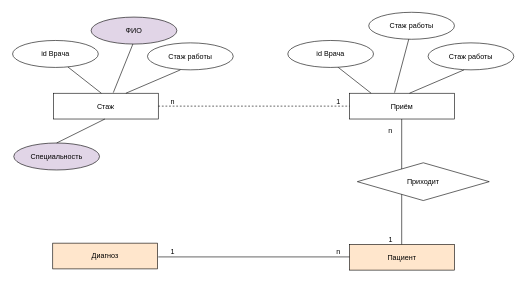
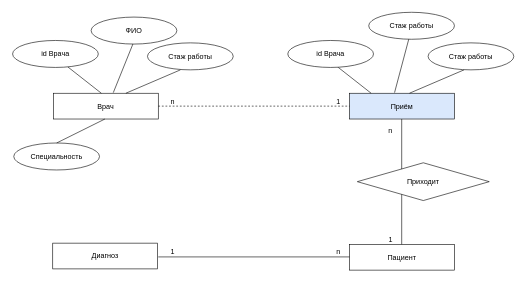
  <mxCell id="0" />
  <mxCell id="1" parent="0" />
- <mxCell id="2" value="Стаж" style="rounded=0;whiteSpace=wrap;html=1;" vertex="1" parent="1"><mxGeometry x="88" y="155" width="175" height="43" as="geometry" /></mxCell>
- <mxCell id="3" value="Приём" style="rounded=0;whiteSpace=wrap;html=1;" vertex="1" parent="1"><mxGeometry x="582" y="155" width="175" height="43" as="geometry" /></mxCell>
- <mxCell id="4" value="Пациент" style="rounded=0;whiteSpace=wrap;html=1;fillColor=#ffe6cc;" vertex="1" parent="1"><mxGeometry x="582" y="407" width="175" height="43" as="geometry" /></mxCell>
- <mxCell id="5" value="Диагноз" style="rounded=0;whiteSpace=wrap;html=1;fillColor=#ffe6cc;" vertex="1" parent="1"><mxGeometry x="87" y="405" width="175" height="43" as="geometry" /></mxCell>
+ <mxCell id="2" value="Врач" style="rounded=0;whiteSpace=wrap;html=1;" vertex="1" parent="1"><mxGeometry x="88" y="155" width="175" height="43" as="geometry" /></mxCell>
+ <mxCell id="3" value="Приём" style="rounded=0;whiteSpace=wrap;html=1;fillColor=#dae8fc;" vertex="1" parent="1"><mxGeometry x="582" y="155" width="175" height="43" as="geometry" /></mxCell>
+ <mxCell id="4" value="Пациент" style="rounded=0;whiteSpace=wrap;html=1;" vertex="1" parent="1"><mxGeometry x="582" y="407" width="175" height="43" as="geometry" /></mxCell>
+ <mxCell id="5" value="Диагноз" style="rounded=0;whiteSpace=wrap;html=1;" vertex="1" parent="1"><mxGeometry x="87" y="405" width="175" height="43" as="geometry" /></mxCell>
  <mxCell id="6" value="" style="endArrow=none;html=1;rounded=0;entryX=0;entryY=0.5;entryDx=0;entryDy=0;exitX=1;exitY=0.5;exitDx=0;exitDy=0;dashed=1;" edge="1" parent="1" source="2" target="3"><mxGeometry relative="1" as="geometry"><mxPoint x="263" y="174" as="sourcePoint" /><mxPoint x="581" y="172" as="targetPoint" /></mxGeometry></mxCell>
  <mxCell id="7" value="n" style="resizable=0;html=1;whiteSpace=wrap;align=left;verticalAlign=bottom;" connectable="0" vertex="1" parent="6"><mxGeometry x="-1" relative="1" as="geometry"><mxPoint x="19" as="offset" /></mxGeometry></mxCell>
  <mxCell id="8" value="1" style="resizable=0;html=1;whiteSpace=wrap;align=right;verticalAlign=bottom;" connectable="0" vertex="1" parent="6"><mxGeometry x="1" relative="1" as="geometry"><mxPoint x="-14" as="offset" /></mxGeometry></mxCell>
  <mxCell id="9" value="" style="endArrow=none;html=1;rounded=0;exitX=1;exitY=0.5;exitDx=0;exitDy=0;" edge="1" parent="1"><mxGeometry relative="1" as="geometry"><mxPoint x="669" y="198" as="sourcePoint" /><mxPoint x="669" y="407" as="targetPoint" /></mxGeometry></mxCell>
  <mxCell id="10" value="n" style="resizable=0;html=1;whiteSpace=wrap;align=left;verticalAlign=bottom;" connectable="0" vertex="1" parent="9"><mxGeometry x="-1" relative="1" as="geometry"><mxPoint x="-24" y="27" as="offset" /></mxGeometry></mxCell>
  <mxCell id="11" value="1" style="resizable=0;html=1;whiteSpace=wrap;align=right;verticalAlign=bottom;" connectable="0" vertex="1" parent="9"><mxGeometry x="1" relative="1" as="geometry"><mxPoint x="-14" as="offset" /></mxGeometry></mxCell>
  <mxCell id="12" value="Приходит" style="rhombus;whiteSpace=wrap;html=1;" vertex="1" parent="1"><mxGeometry x="595" y="271" width="220" height="63" as="geometry" /></mxCell>
  <mxCell id="13" value="" style="endArrow=none;html=1;rounded=0;entryX=0;entryY=0.5;entryDx=0;entryDy=0;exitX=1;exitY=0.5;exitDx=0;exitDy=0;" edge="1" parent="1"><mxGeometry relative="1" as="geometry"><mxPoint x="263" y="428" as="sourcePoint" /><mxPoint x="582" y="428" as="targetPoint" /></mxGeometry></mxCell>
  <mxCell id="14" value="1" style="resizable=0;html=1;whiteSpace=wrap;align=left;verticalAlign=bottom;" connectable="0" vertex="1" parent="13"><mxGeometry x="-1" relative="1" as="geometry"><mxPoint x="19" as="offset" /></mxGeometry></mxCell>
  <mxCell id="15" value="n" style="resizable=0;html=1;whiteSpace=wrap;align=right;verticalAlign=bottom;" connectable="0" vertex="1" parent="13"><mxGeometry x="1" relative="1" as="geometry"><mxPoint x="-14" as="offset" /></mxGeometry></mxCell>
  <mxCell id="16" value="" style="endArrow=none;html=1;rounded=0;exitX=0.429;exitY=-0.023;exitDx=0;exitDy=0;exitPerimeter=0;" edge="1" parent="1" source="3"><mxGeometry width="50" height="50" relative="1" as="geometry"><mxPoint x="641" y="155" as="sourcePoint" /><mxPoint x="681" y="64" as="targetPoint" /></mxGeometry></mxCell>
  <mxCell id="17" value="" style="endArrow=none;html=1;rounded=0;exitX=0.4;exitY=0.023;exitDx=0;exitDy=0;exitPerimeter=0;" edge="1" parent="1"><mxGeometry width="50" height="50" relative="1" as="geometry"><mxPoint x="168" y="154.999" as="sourcePoint" /><mxPoint x="112" y="111" as="targetPoint" /></mxGeometry></mxCell>
  <mxCell id="18" value="id Врача" style="ellipse;whiteSpace=wrap;html=1;" vertex="1" parent="1"><mxGeometry x="20" y="67" width="143" height="45" as="geometry" /></mxCell>
  <mxCell id="19" value="" style="endArrow=none;html=1;rounded=0;entryX=0.622;entryY=1;entryDx=0;entryDy=0;entryPerimeter=0;" edge="1" parent="1"><mxGeometry width="50" height="50" relative="1" as="geometry"><mxPoint x="188" y="154" as="sourcePoint" /><mxPoint x="221.446" y="71" as="targetPoint" /></mxGeometry></mxCell>
- <mxCell id="20" value="ФИО" style="ellipse;whiteSpace=wrap;html=1;fillColor=#e1d5e7;" vertex="1" parent="1"><mxGeometry x="151" y="28" width="143" height="45" as="geometry" /></mxCell>
+ <mxCell id="20" value="ФИО" style="ellipse;whiteSpace=wrap;html=1;" vertex="1" parent="1"><mxGeometry x="151" y="28" width="143" height="45" as="geometry" /></mxCell>
  <mxCell id="21" value="" style="endArrow=none;html=1;rounded=0;" edge="1" parent="1"><mxGeometry width="50" height="50" relative="1" as="geometry"><mxPoint x="300" y="116" as="sourcePoint" /><mxPoint x="209" y="155" as="targetPoint" /></mxGeometry></mxCell>
  <mxCell id="22" value="Стаж работы" style="ellipse;whiteSpace=wrap;html=1;" vertex="1" parent="1"><mxGeometry x="245" y="71" width="143" height="45" as="geometry" /></mxCell>
- <mxCell id="23" value="Специальность" style="ellipse;whiteSpace=wrap;html=1;fillColor=#e1d5e7;" vertex="1" parent="1"><mxGeometry x="22" y="238" width="143" height="45" as="geometry" /></mxCell>
+ <mxCell id="23" value="Специальность" style="ellipse;whiteSpace=wrap;html=1;" vertex="1" parent="1"><mxGeometry x="22" y="238" width="143" height="45" as="geometry" /></mxCell>
  <mxCell id="24" value="" style="endArrow=none;html=1;rounded=0;entryX=0.5;entryY=0;entryDx=0;entryDy=0;" edge="1" parent="1" target="23"><mxGeometry width="50" height="50" relative="1" as="geometry"><mxPoint x="174" y="198" as="sourcePoint" /><mxPoint x="83" y="237" as="targetPoint" /></mxGeometry></mxCell>
  <mxCell id="25" value="" style="endArrow=none;html=1;rounded=0;exitX=0.4;exitY=0.023;exitDx=0;exitDy=0;exitPerimeter=0;" edge="1" parent="1"><mxGeometry width="50" height="50" relative="1" as="geometry"><mxPoint x="618" y="154.999" as="sourcePoint" /><mxPoint x="562" y="111" as="targetPoint" /></mxGeometry></mxCell>
  <mxCell id="26" value="id Врача" style="ellipse;whiteSpace=wrap;html=1;" vertex="1" parent="1"><mxGeometry x="479" y="67" width="143" height="45" as="geometry" /></mxCell>
  <mxCell id="27" value="Стаж работы" style="ellipse;whiteSpace=wrap;html=1;" vertex="1" parent="1"><mxGeometry x="614" y="20" width="143" height="45" as="geometry" /></mxCell>
  <mxCell id="28" value="" style="endArrow=none;html=1;rounded=0;" edge="1" parent="1"><mxGeometry width="50" height="50" relative="1" as="geometry"><mxPoint x="773" y="116" as="sourcePoint" /><mxPoint x="682" y="155" as="targetPoint" /></mxGeometry></mxCell>
  <mxCell id="29" value="Стаж работы" style="ellipse;whiteSpace=wrap;html=1;" vertex="1" parent="1"><mxGeometry x="713" y="71" width="143" height="45" as="geometry" /></mxCell>
